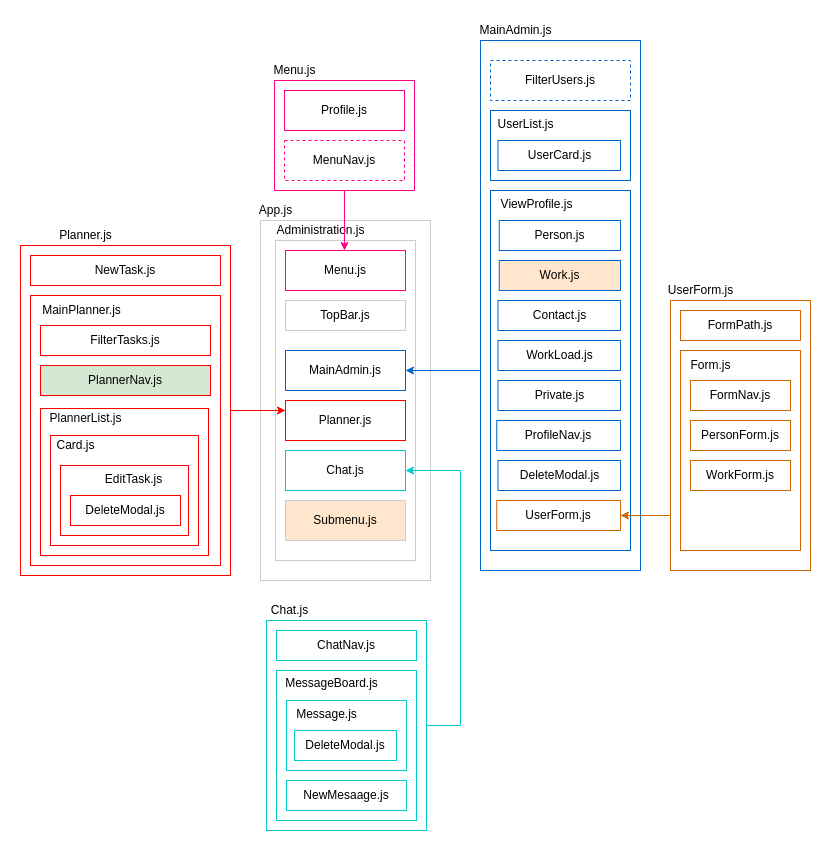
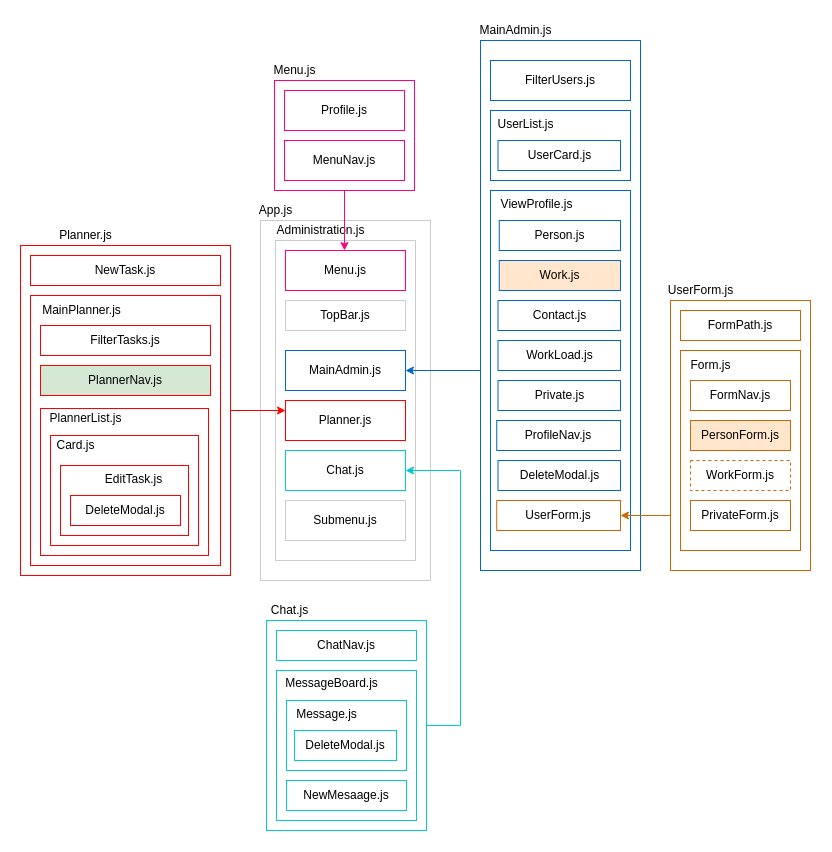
  <mxCell id="0" />
  <mxCell id="1" parent="0" />
  <mxCell id="2" value="App.js" style="text;html=1;align=center;verticalAlign=middle;resizable=0;points=[];autosize=1;" vertex="1" parent="1"><mxGeometry x="250" y="200" width="50" height="20" as="geometry" /></mxCell>
  <mxCell id="3" value="" style="group;strokeColor=none;" vertex="1" connectable="0" parent="1"><mxGeometry x="264" y="60" width="150" height="130" as="geometry" /></mxCell>
  <mxCell id="4" value="" style="rounded=0;whiteSpace=wrap;html=1;strokeColor=#FF0080;" vertex="1" parent="3"><mxGeometry x="10" y="20" width="140" height="110" as="geometry" /></mxCell>
  <mxCell id="5" value="Menu.js" style="text;html=1;align=center;verticalAlign=middle;resizable=0;points=[];autosize=1;strokeColor=none;" vertex="1" parent="3"><mxGeometry width="60" height="20" as="geometry" /></mxCell>
  <mxCell id="6" value="Profile.js" style="rounded=0;whiteSpace=wrap;html=1;strokeColor=#FF0080;" vertex="1" parent="3"><mxGeometry x="20" y="30" width="120" height="40" as="geometry" /></mxCell>
- <mxCell id="7" value="MenuNav.js" style="rounded=0;whiteSpace=wrap;html=1;strokeColor=#FF0080;dashed=1;" vertex="1" parent="3"><mxGeometry x="20" y="80" width="120" height="40" as="geometry" /></mxCell>
+ <mxCell id="7" value="MenuNav.js" style="rounded=0;whiteSpace=wrap;html=1;strokeColor=#FF0080;" vertex="1" parent="3"><mxGeometry x="20" y="80" width="120" height="40" as="geometry" /></mxCell>
  <mxCell id="8" value="" style="group;strokeColor=#009999;" vertex="1" connectable="0" parent="1"><mxGeometry x="260" y="220" width="170" height="360" as="geometry" /></mxCell>
  <mxCell id="9" value="" style="rounded=0;whiteSpace=wrap;html=1;strokeColor=#CCCCCC;" vertex="1" parent="8"><mxGeometry width="170" height="360" as="geometry" /></mxCell>
  <mxCell id="10" value="" style="rounded=0;whiteSpace=wrap;html=1;strokeColor=#CCCCCC;" vertex="1" parent="8"><mxGeometry x="15" y="20" width="140" height="320" as="geometry" /></mxCell>
  <mxCell id="11" value="Administration.js" style="text;html=1;align=center;verticalAlign=middle;resizable=0;points=[];autosize=1;" vertex="1" parent="8"><mxGeometry x="10" width="100" height="20" as="geometry" /></mxCell>
  <mxCell id="12" value="MainAdmin.js" style="rounded=0;whiteSpace=wrap;html=1;strokeColor=#0066CC;" vertex="1" parent="8"><mxGeometry x="25" y="130" width="120" height="40" as="geometry" /></mxCell>
  <mxCell id="13" value="TopBar.js" style="rounded=0;whiteSpace=wrap;html=1;strokeColor=#CCCCCC;" vertex="1" parent="8"><mxGeometry x="25" y="80" width="120" height="30" as="geometry" /></mxCell>
  <mxCell id="14" value="Menu.js" style="rounded=0;whiteSpace=wrap;html=1;strokeColor=#FF0080;" vertex="1" parent="8"><mxGeometry x="25" y="30" width="120" height="40" as="geometry" /></mxCell>
  <mxCell id="15" value="Planner.js" style="rounded=0;whiteSpace=wrap;html=1;strokeColor=#FF0000;" vertex="1" parent="8"><mxGeometry x="25" y="180" width="120" height="40" as="geometry" /></mxCell>
  <mxCell id="16" value="Chat.js" style="rounded=0;whiteSpace=wrap;html=1;strokeColor=#00CCCC;" vertex="1" parent="8"><mxGeometry x="25" y="230" width="120" height="40" as="geometry" /></mxCell>
- <mxCell id="17" value="Submenu.js" style="rounded=0;whiteSpace=wrap;html=1;strokeColor=#CCCCCC;fillColor=#ffe6cc;" vertex="1" parent="8"><mxGeometry x="25" y="280" width="120" height="40" as="geometry" /></mxCell>
+ <mxCell id="17" value="Submenu.js" style="rounded=0;whiteSpace=wrap;html=1;strokeColor=#CCCCCC;" vertex="1" parent="8"><mxGeometry x="25" y="280" width="120" height="40" as="geometry" /></mxCell>
  <mxCell id="18" style="edgeStyle=orthogonalEdgeStyle;rounded=0;orthogonalLoop=1;jettySize=auto;html=1;exitX=0;exitY=0.5;exitDx=0;exitDy=0;strokeColor=#0066CC;" edge="1" parent="1" source="58" target="12"><mxGeometry relative="1" as="geometry" /></mxCell>
  <mxCell id="19" value="" style="group" vertex="1" connectable="0" parent="1"><mxGeometry x="660" y="280" width="150" height="290" as="geometry" /></mxCell>
  <mxCell id="20" value="" style="rounded=0;whiteSpace=wrap;html=1;strokeColor=#CC6600;" vertex="1" parent="19"><mxGeometry x="10" y="20" width="140" height="270" as="geometry" /></mxCell>
  <mxCell id="21" value="UserForm.js" style="text;html=1;align=center;verticalAlign=middle;resizable=0;points=[];autosize=1;" vertex="1" parent="19"><mxGeometry width="80" height="20" as="geometry" /></mxCell>
  <mxCell id="22" value="" style="rounded=0;whiteSpace=wrap;html=1;strokeColor=#CC6600;" vertex="1" parent="19"><mxGeometry x="20" y="70" width="120" height="200" as="geometry" /></mxCell>
  <mxCell id="23" value="Form.js" style="text;html=1;align=center;verticalAlign=middle;resizable=0;points=[];autosize=1;strokeColor=none;" vertex="1" parent="19"><mxGeometry x="20" y="75" width="60" height="20" as="geometry" /></mxCell>
  <mxCell id="24" value="FormPath.js" style="rounded=0;whiteSpace=wrap;html=1;strokeColor=#CC6600;" vertex="1" parent="19"><mxGeometry x="20" y="30" width="120" height="30" as="geometry" /></mxCell>
  <mxCell id="25" value="FormNav.js" style="rounded=0;whiteSpace=wrap;html=1;strokeColor=#CC6600;" vertex="1" parent="19"><mxGeometry x="30" y="100" width="100" height="30" as="geometry" /></mxCell>
- <mxCell id="26" value="PersonForm.js" style="rounded=0;whiteSpace=wrap;html=1;strokeColor=#CC6600;" vertex="1" parent="19"><mxGeometry x="30" y="140" width="100" height="30" as="geometry" /></mxCell>
- <mxCell id="28" value="WorkForm.js" style="rounded=0;whiteSpace=wrap;html=1;strokeColor=#CC6600;" vertex="1" parent="19"><mxGeometry x="30" y="180" width="100" height="30" as="geometry" /></mxCell>
+ <mxCell id="26" value="PersonForm.js" style="rounded=0;whiteSpace=wrap;html=1;strokeColor=#CC6600;fillColor=#ffe6cc;" vertex="1" parent="19"><mxGeometry x="30" y="140" width="100" height="30" as="geometry" /></mxCell>
+ <mxCell id="27" value="PrivateForm.js" style="rounded=0;whiteSpace=wrap;html=1;strokeColor=#CC6600;" vertex="1" parent="19"><mxGeometry x="30" y="220" width="100" height="30" as="geometry" /></mxCell>
+ <mxCell id="28" value="WorkForm.js" style="rounded=0;whiteSpace=wrap;html=1;strokeColor=#CC6600;dashed=1;" vertex="1" parent="19"><mxGeometry x="30" y="180" width="100" height="30" as="geometry" /></mxCell>
  <mxCell id="29" value="" style="group" vertex="1" connectable="0" parent="1"><mxGeometry x="264" y="600" width="162" height="230" as="geometry" /></mxCell>
  <mxCell id="30" value="" style="rounded=0;whiteSpace=wrap;html=1;strokeColor=#00CCCC;" vertex="1" parent="29"><mxGeometry x="2" y="20" width="160" height="210" as="geometry" /></mxCell>
  <mxCell id="31" value="Chat.js" style="text;html=1;align=center;verticalAlign=middle;resizable=0;points=[];autosize=1;strokeColor=none;" vertex="1" parent="29"><mxGeometry width="50" height="20" as="geometry" /></mxCell>
  <mxCell id="32" value="" style="rounded=0;whiteSpace=wrap;html=1;strokeColor=#00CCCC;" vertex="1" parent="29"><mxGeometry x="12" y="70" width="140" height="150" as="geometry" /></mxCell>
  <mxCell id="33" value="MessageBoard.js" style="text;html=1;align=center;verticalAlign=middle;resizable=0;points=[];autosize=1;strokeColor=none;" vertex="1" parent="29"><mxGeometry x="12" y="73" width="110" height="20" as="geometry" /></mxCell>
  <mxCell id="34" value="ChatNav.js" style="rounded=0;whiteSpace=wrap;html=1;strokeColor=#00CCCC;" vertex="1" parent="29"><mxGeometry x="12" y="30" width="140" height="30" as="geometry" /></mxCell>
  <mxCell id="35" value="" style="rounded=0;whiteSpace=wrap;html=1;strokeColor=#00CCCC;" vertex="1" parent="29"><mxGeometry x="22" y="100" width="120" height="70" as="geometry" /></mxCell>
  <mxCell id="36" value="NewMesaage.js" style="rounded=0;whiteSpace=wrap;html=1;strokeColor=#00CCCC;" vertex="1" parent="29"><mxGeometry x="22" y="180" width="120" height="30" as="geometry" /></mxCell>
  <mxCell id="37" value="DeleteModal.js" style="rounded=0;whiteSpace=wrap;html=1;strokeColor=#00CCCC;" vertex="1" parent="29"><mxGeometry x="30" y="130" width="102" height="30" as="geometry" /></mxCell>
  <mxCell id="38" value="Message.js" style="text;html=1;align=center;verticalAlign=middle;resizable=0;points=[];autosize=1;" vertex="1" parent="29"><mxGeometry x="22" y="104" width="80" height="20" as="geometry" /></mxCell>
  <mxCell id="39" value="" style="group" vertex="1" connectable="0" parent="1"><mxGeometry x="20" y="225" width="210" height="350" as="geometry" /></mxCell>
  <mxCell id="40" value="" style="rounded=0;whiteSpace=wrap;html=1;strokeColor=#FF0000;" vertex="1" parent="39"><mxGeometry y="20" width="210" height="330" as="geometry" /></mxCell>
  <mxCell id="41" value="Planner.js" style="text;html=1;align=center;verticalAlign=middle;resizable=0;points=[];autosize=1;" vertex="1" parent="39"><mxGeometry x="30" width="70" height="20" as="geometry" /></mxCell>
  <mxCell id="42" value="" style="rounded=0;whiteSpace=wrap;html=1;strokeColor=#FF0000;" vertex="1" parent="39"><mxGeometry x="10" y="70" width="190" height="270" as="geometry" /></mxCell>
  <mxCell id="43" value="MainPlanner.js" style="text;html=1;align=center;verticalAlign=middle;resizable=0;points=[];autosize=1;" vertex="1" parent="39"><mxGeometry x="16" y="75" width="90" height="20" as="geometry" /></mxCell>
  <mxCell id="44" value="NewTask.js" style="rounded=0;whiteSpace=wrap;html=1;strokeColor=#FF0000;" vertex="1" parent="39"><mxGeometry x="10" y="30" width="190" height="30" as="geometry" /></mxCell>
  <mxCell id="45" value="FilterTasks.js" style="rounded=0;whiteSpace=wrap;html=1;strokeColor=#FF0000;" vertex="1" parent="39"><mxGeometry x="20" y="100" width="170" height="30" as="geometry" /></mxCell>
  <mxCell id="46" value="PlannerNav.js" style="rounded=0;whiteSpace=wrap;html=1;strokeColor=#FF0000;fillColor=#d5e8d4;" vertex="1" parent="39"><mxGeometry x="20" y="140" width="170" height="30" as="geometry" /></mxCell>
  <mxCell id="47" value="" style="rounded=0;whiteSpace=wrap;html=1;strokeColor=#FF0000;" vertex="1" parent="39"><mxGeometry x="20" y="183" width="168" height="147" as="geometry" /></mxCell>
  <mxCell id="48" value="PlannerList.js" style="text;html=1;align=center;verticalAlign=middle;resizable=0;points=[];autosize=1;" vertex="1" parent="39"><mxGeometry x="20" y="183" width="90" height="20" as="geometry" /></mxCell>
  <mxCell id="49" value="" style="rounded=0;whiteSpace=wrap;html=1;strokeColor=#FF0000;" vertex="1" parent="39"><mxGeometry x="30" y="210" width="148" height="110" as="geometry" /></mxCell>
  <mxCell id="50" value="Card.js" style="text;html=1;align=center;verticalAlign=middle;resizable=0;points=[];autosize=1;" vertex="1" parent="39"><mxGeometry x="30" y="210" width="50" height="20" as="geometry" /></mxCell>
  <mxCell id="51" value="" style="rounded=0;whiteSpace=wrap;html=1;strokeColor=#FF0000;" vertex="1" parent="39"><mxGeometry x="40" y="240" width="128" height="70" as="geometry" /></mxCell>
  <mxCell id="52" value="&lt;span&gt;EditTask.js&lt;/span&gt;" style="text;html=1;align=center;verticalAlign=middle;resizable=0;points=[];autosize=1;" vertex="1" parent="39"><mxGeometry x="78" y="244" width="70" height="20" as="geometry" /></mxCell>
  <mxCell id="53" value="DeleteModal.js" style="rounded=0;whiteSpace=wrap;html=1;strokeColor=#FF0000;" vertex="1" parent="39"><mxGeometry x="50" y="270" width="110" height="30" as="geometry" /></mxCell>
  <mxCell id="54" value="" style="rounded=0;whiteSpace=wrap;html=1;strokeColor=#0066CC;" vertex="1" parent="1"><mxGeometry x="480" y="40" width="160" height="530" as="geometry" /></mxCell>
  <mxCell id="55" value="MainAdmin.js" style="text;html=1;align=center;verticalAlign=middle;resizable=0;points=[];autosize=1;strokeColor=none;" vertex="1" parent="1"><mxGeometry x="470" width="90" height="20" as="geometry" y="20" /></mxCell>
- <mxCell id="56" value="FilterUsers.js" style="rounded=0;whiteSpace=wrap;html=1;strokeColor=#0066CC;dashed=1;" vertex="1" parent="1"><mxGeometry x="490" y="60" width="140" height="40" as="geometry" /></mxCell>
+ <mxCell id="56" value="FilterUsers.js" style="rounded=0;whiteSpace=wrap;html=1;strokeColor=#0066CC;" vertex="1" parent="1"><mxGeometry x="490" y="60" width="140" height="40" as="geometry" /></mxCell>
  <mxCell id="57" value="" style="rounded=0;whiteSpace=wrap;html=1;strokeColor=#0066CC;" vertex="1" parent="1"><mxGeometry x="490" y="110" width="140" height="70" as="geometry" /></mxCell>
  <mxCell id="58" value="" style="rounded=0;whiteSpace=wrap;html=1;strokeColor=#0066CC;" vertex="1" parent="1"><mxGeometry x="490" y="190" width="140" height="360" as="geometry" /></mxCell>
  <mxCell id="59" value="Person.js" style="rounded=0;whiteSpace=wrap;html=1;strokeColor=#0066CC;" vertex="1" parent="1"><mxGeometry x="498.75" y="220" width="121.25" height="30" as="geometry" /></mxCell>
  <mxCell id="60" value="Work.js" style="rounded=0;whiteSpace=wrap;html=1;strokeColor=#0066CC;fillColor=#ffe6cc;" vertex="1" parent="1"><mxGeometry x="498.75" y="260" width="121.25" height="30" as="geometry" /></mxCell>
  <mxCell id="61" value="Contact.js" style="rounded=0;whiteSpace=wrap;html=1;strokeColor=#0066CC;" vertex="1" parent="1"><mxGeometry x="497.5" y="300" width="122.5" height="30" as="geometry" /></mxCell>
  <mxCell id="62" value="UserCard.js" style="rounded=0;whiteSpace=wrap;html=1;strokeColor=#0066CC;" vertex="1" parent="1"><mxGeometry x="497.5" y="140" width="122.5" height="30" as="geometry" /></mxCell>
  <mxCell id="63" value="&lt;span&gt;UserList.js&lt;/span&gt;" style="text;html=1;resizable=0;autosize=1;align=center;verticalAlign=middle;points=[];fillColor=none;strokeColor=none;rounded=0;" vertex="1" parent="1"><mxGeometry x="490" y="114" width="70" height="20" as="geometry" /></mxCell>
  <mxCell id="64" value="&lt;span&gt;ViewProfile.js&lt;/span&gt;" style="text;html=1;resizable=0;autosize=1;align=center;verticalAlign=middle;points=[];fillColor=none;strokeColor=none;rounded=0;" vertex="1" parent="1"><mxGeometry x="491" y="194" width="90" height="20" as="geometry" /></mxCell>
  <mxCell id="65" value="WorkLoad.js" style="rounded=0;whiteSpace=wrap;html=1;strokeColor=#0066CC;" vertex="1" parent="1"><mxGeometry x="497.5" y="340" width="122.5" height="30" as="geometry" /></mxCell>
  <mxCell id="66" value="Private.js" style="rounded=0;whiteSpace=wrap;html=1;strokeColor=#0066CC;" vertex="1" parent="1"><mxGeometry x="497.5" y="380" width="122.5" height="30" as="geometry" /></mxCell>
  <mxCell id="67" value="ProfileNav.js" style="rounded=0;whiteSpace=wrap;html=1;strokeColor=#0066CC;" vertex="1" parent="1"><mxGeometry x="496.25" y="420" width="123.75" height="30" as="geometry" /></mxCell>
  <mxCell id="68" value="DeleteModal.js" style="rounded=0;whiteSpace=wrap;html=1;strokeColor=#0066CC;" vertex="1" parent="1"><mxGeometry x="497.5" y="460" width="122.5" height="30" as="geometry" /></mxCell>
  <mxCell id="69" value="UserForm.js" style="rounded=0;whiteSpace=wrap;html=1;strokeColor=#CC6600;" vertex="1" parent="1"><mxGeometry x="496.25" y="500" width="123.75" height="30" as="geometry" /></mxCell>
  <mxCell id="70" style="edgeStyle=orthogonalEdgeStyle;rounded=0;orthogonalLoop=1;jettySize=auto;html=1;strokeColor=#FF0080;" edge="1" parent="1" source="4" target="14"><mxGeometry relative="1" as="geometry"><Array as="points"><mxPoint x="345" y="190" /><mxPoint x="345" y="190" /></Array></mxGeometry></mxCell>
  <mxCell id="71" style="edgeStyle=orthogonalEdgeStyle;rounded=0;orthogonalLoop=1;jettySize=auto;html=1;strokeColor=#FF0000;" edge="1" parent="1" source="40" target="15"><mxGeometry relative="1" as="geometry"><Array as="points"><mxPoint x="230" y="420" /><mxPoint x="230" y="420" /></Array></mxGeometry></mxCell>
  <mxCell id="72" style="edgeStyle=orthogonalEdgeStyle;rounded=0;orthogonalLoop=1;jettySize=auto;html=1;entryX=1;entryY=0.5;entryDx=0;entryDy=0;exitX=1;exitY=0.5;exitDx=0;exitDy=0;strokeColor=#00CCCC;" edge="1" parent="1" source="30" target="16"><mxGeometry relative="1" as="geometry"><Array as="points"><mxPoint x="460" y="725" /><mxPoint x="460" y="470" /></Array></mxGeometry></mxCell>
  <mxCell id="73" style="edgeStyle=orthogonalEdgeStyle;rounded=0;orthogonalLoop=1;jettySize=auto;html=1;strokeColor=#CC6600;" edge="1" parent="1" source="20" target="69"><mxGeometry relative="1" as="geometry"><Array as="points"><mxPoint x="660" y="515" /><mxPoint x="660" y="515" /></Array></mxGeometry></mxCell>
